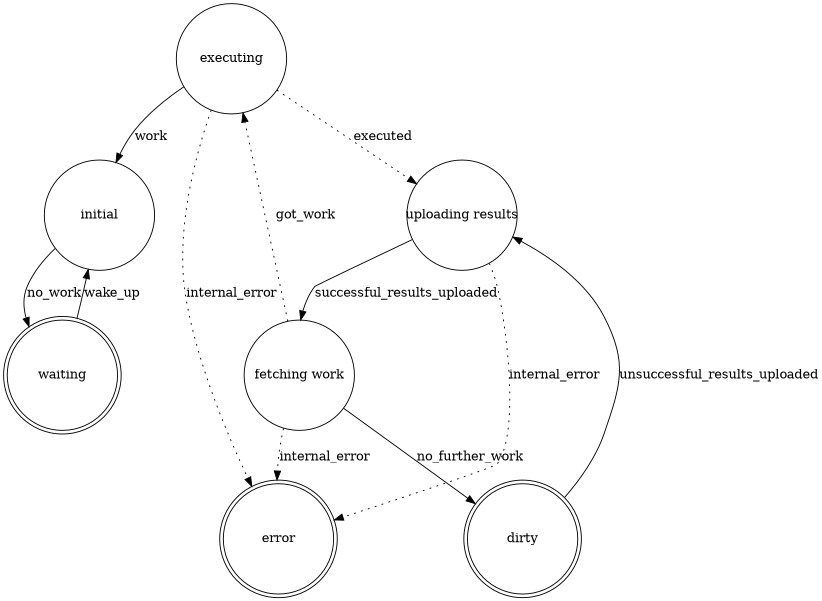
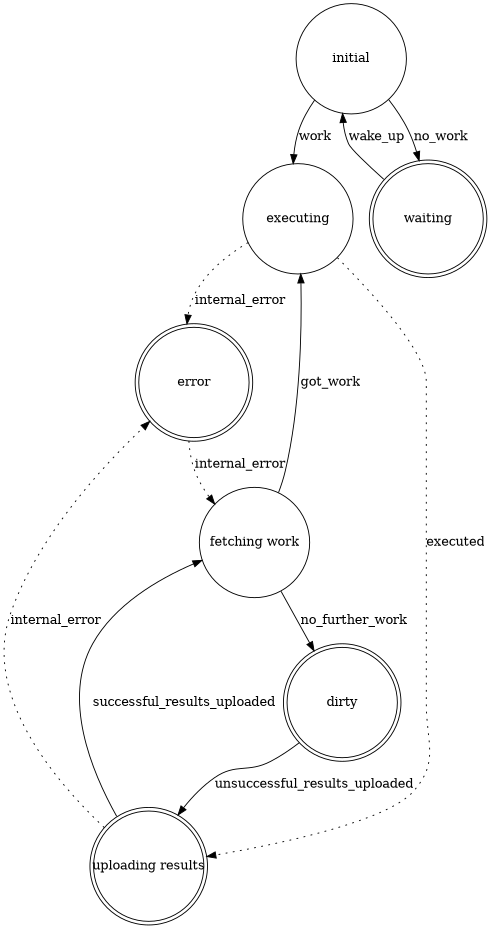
  digraph {
    rankdir=TB
    node [fixedsize=true shape=circle]
    initial [width=1.7]
    executing [width=1.7]
    waiting [shape=doublecircle width=1.7]
    error [shape=doublecircle width=1.7]
-   n5 [label="uploading results" width=1.7]
+   n5 [label="uploading results" shape=doublecircle width=1.7]
    dirty [shape=doublecircle width=1.7]
    n7 [label="fetching work" width=1.7]
-   executing -> initial [label=work]
+   initial -> executing [label=work]
    initial -> waiting [label=no_work]
    executing -> error [label=internal_error style=dotted]
    executing -> n5 [label=executed style=dotted]
    waiting -> initial [label=wake_up]
    n5 -> error [label=internal_error style=dotted]
    n5 -> n7 [label=successful_results_uploaded]
    dirty -> n5 [label=unsuccessful_results_uploaded]
-   n7 -> executing [label=got_work style=dotted]
-   n7 -> error [label=internal_error style=dotted]
+   n7 -> executing [label=got_work]
+   error -> n7 [label=internal_error style=dotted]
    n7 -> dirty [label=no_further_work]
  }
